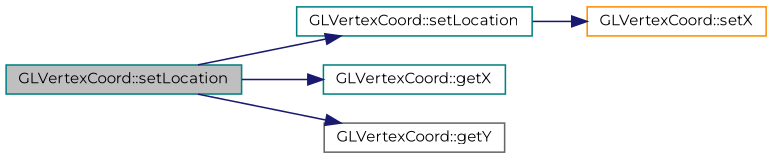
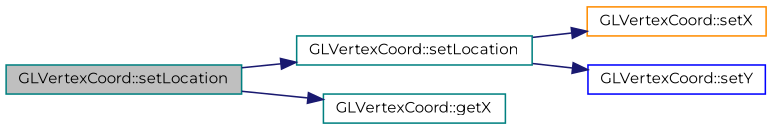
  digraph {
    fontname=Montserrat
    rankdir=LR
    node [color=teal fillcolor=white fontname=Montserrat fontsize=10 shape=record style=filled]
    edge [color=midnightblue fontname=Montserrat fontsize=10 labelfontname=Helvetica labelfontsize=10 style=solid]
    n1 [fillcolor=grey75 fontcolor=black height=0.2 label="GLVertexCoord::setLocation" width=0.4]
    n2 [height=0.2 label="GLVertexCoord::setLocation" width=0.4]
    n3 [height=0.2 label="GLVertexCoord::getX" width=0.4]
-   n4 [color=gray40 height=0.2 label="GLVertexCoord::getY" width=0.4]
    n5 [color=darkorange height=0.2 label="GLVertexCoord::setX" width=0.4]
+   n6 [color=blue height=0.2 label="GLVertexCoord::setY" width=0.4]
    n1 -> n2
    n1 -> n3
-   n1 -> n4
    n2 -> n5
+   n2 -> n6
  }
